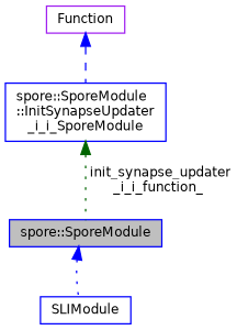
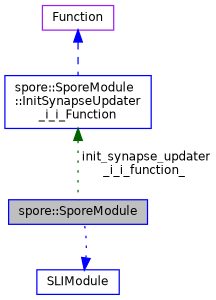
  digraph {
    node [color=blue fillcolor=white fontname=Helvetica fontsize=10 shape=record style=filled]
    edge [color=blue dir=back fontname=Helvetica fontsize=10 labelfontname=Helvetica labelfontsize=10 style=dotted]
    n1 [fillcolor=grey75 fontcolor=black height=0.2 label="spore::SporeModule" width=0.4]
    n2 [height=0.2 label=SLIModule width=0.4]
-   n3 [height=0.2 label="spore::SporeModule\l::InitSynapseUpdater\l_i_i_SporeModule" width=0.4]
+   n3 [height=0.2 label="spore::SporeModule\l::InitSynapseUpdater\l_i_i_Function" width=0.4]
    n4 [color=purple height=0.2 label=Function width=0.4]
-   n1 -> n2
+   n2 -> n1
    n3 -> n1 [color=darkgreen label=" init_synapse_updater\l_i_i_function_"]
    n4 -> n3 [style=dashed]
  }
